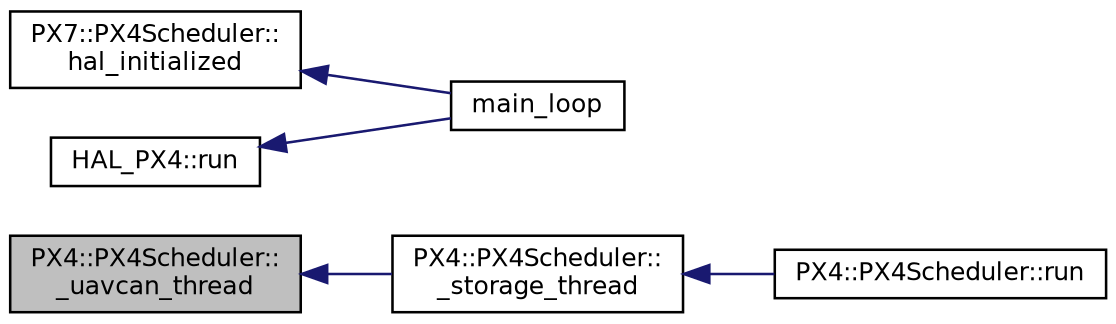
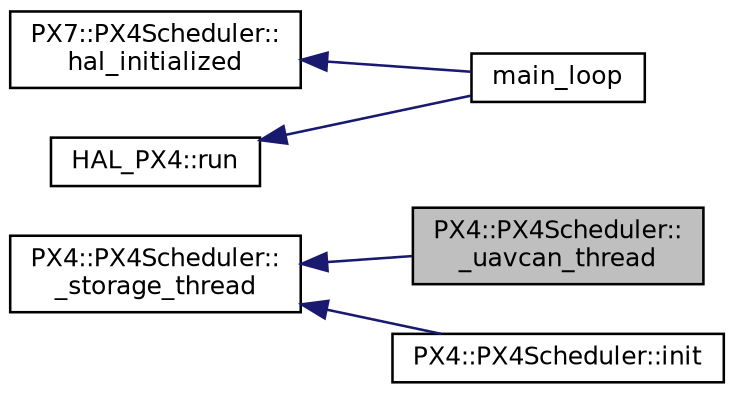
  digraph {
    rankdir=LR
    node [color=black fillcolor=white fontname=Helvetica fontsize=10 shape=record style=filled]
    edge [color=midnightblue dir=back fontname=Helvetica fontsize=10 labelfontname=Helvetica labelfontsize=10 style=solid]
    n1 [fillcolor=grey75 fontcolor=black height=0.2 label="PX4::PX4Scheduler::\l_uavcan_thread" width=0.4]
    n2 [height=0.2 label="PX4::PX4Scheduler::\l_storage_thread" width=0.4]
-   n3 [height=0.2 label="PX4::PX4Scheduler::run" width=0.4]
+   n3 [height=0.2 label="PX4::PX4Scheduler::init" width=0.4]
    n4 [height=0.2 label="PX7::PX4Scheduler::\lhal_initialized" width=0.4]
    n5 [height=0.2 label=main_loop width=0.4]
    n6 [height=0.2 label="HAL_PX4::run" width=0.4]
-   n1 -> n2
+   n2 -> n1
    n2 -> n3
    n4 -> n5
    n6 -> n5
  }
